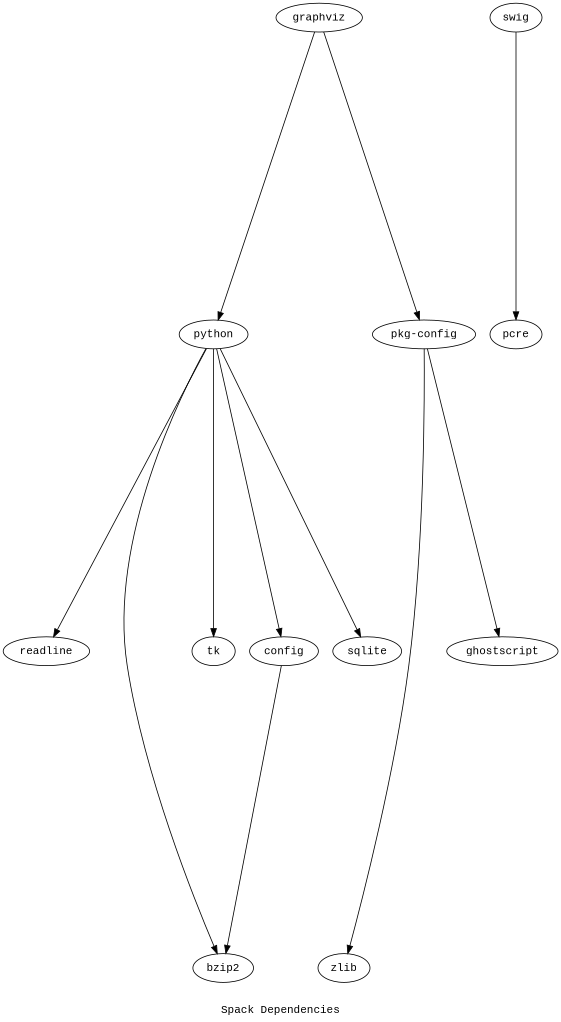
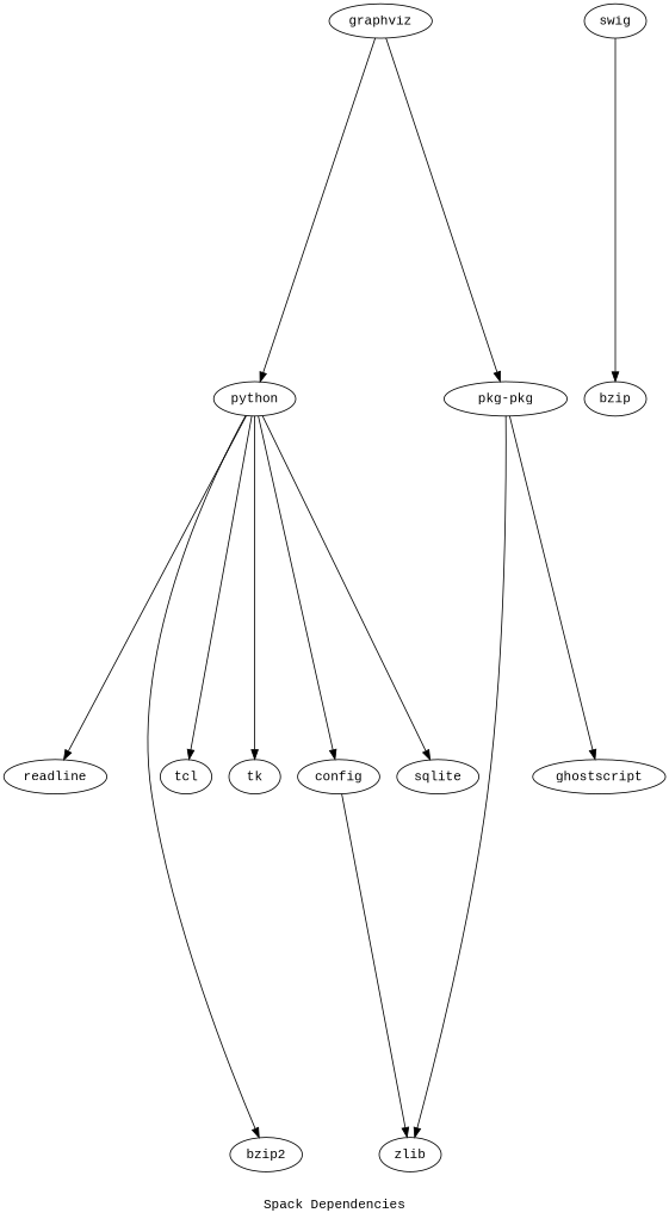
  digraph {
    fontname="Liberation Mono"
    label="Spack Dependencies"
    labelloc=b
    rankdir=TB
    ranksep=5
    node [fontname="Liberation Mono"]
    edge [fontname="Liberation Mono"]
    n1 [label=python]
    n2 [label=config]
    n3 [label=sqlite]
    n4 [label=readline]
    n5 [label=bzip2]
+   tcl
    tk
    n8 [label=zlib]
    n9 [label=swig]
-   n10 [label=pcre]
-   n11 [label="pkg-config"]
+   n10 [label=bzip]
+   n11 [label="pkg-pkg"]
    n12 [label=ghostscript]
    n13 [label=graphviz]
    n1 -> n2
    n1 -> n3
    n1 -> n4
    n1 -> n5
+   n1 -> tcl
    n1 -> tk
-   n2 -> n5
+   n2 -> n8
    n9 -> n10
    n11 -> n8
    n11 -> n12
    n13 -> n1
    n13 -> n11
  }
